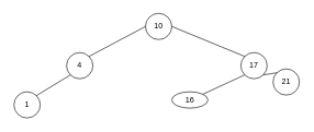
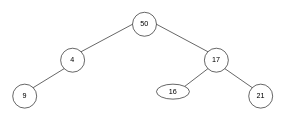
  <mxCell id="0" />
  <mxCell id="1" parent="0" />
- <mxCell id="2" value="&lt;font color=&quot;#000000&quot;&gt;10&lt;/font&gt;" style="ellipse;whiteSpace=wrap;html=1;aspect=fixed;strokeColor=#000000;fillColor=#FFFFFF;" parent="1" vertex="1"><mxGeometry x="220" y="20" width="40" height="40" as="geometry" /></mxCell>
+ <mxCell id="2" value="&lt;font color=&quot;#000000&quot;&gt;50&lt;/font&gt;" style="ellipse;whiteSpace=wrap;html=1;aspect=fixed;strokeColor=#000000;fillColor=#FFFFFF;" parent="1" vertex="1"><mxGeometry x="220" y="20" width="40" height="40" as="geometry" /></mxCell>
  <mxCell id="3" value="&lt;font color=&quot;#000000&quot;&gt;4&lt;/font&gt;" style="ellipse;whiteSpace=wrap;html=1;aspect=fixed;strokeColor=#000000;fillColor=#FFFFFF;" vertex="1" parent="1"><mxGeometry x="100" y="80" width="40" height="40" as="geometry" /></mxCell>
- <mxCell id="4" value="&lt;font color=&quot;#000000&quot;&gt;17&lt;/font&gt;" style="ellipse;whiteSpace=wrap;html=1;aspect=fixed;strokeColor=#000000;fillColor=#FFFFFF;" vertex="1" parent="1"><mxGeometry x="365" y="80" width="40" height="40" as="geometry" /></mxCell>
- <mxCell id="5" value="&lt;font color=&quot;#000000&quot;&gt;1&lt;/font&gt;" style="ellipse;whiteSpace=wrap;html=1;aspect=fixed;strokeColor=#000000;fillColor=#FFFFFF;" vertex="1" parent="1"><mxGeometry y="140" width="40" height="40" as="geometry" x="20" /></mxCell>
+ <mxCell id="4" value="&lt;font color=&quot;#000000&quot;&gt;17&lt;/font&gt;" style="ellipse;whiteSpace=wrap;html=1;aspect=fixed;strokeColor=#000000;fillColor=#FFFFFF;" vertex="1" parent="1"><mxGeometry x="340" y="80" width="40" height="40" as="geometry" /></mxCell>
+ <mxCell id="5" value="&lt;font color=&quot;#000000&quot;&gt;9&lt;/font&gt;" style="ellipse;whiteSpace=wrap;html=1;aspect=fixed;strokeColor=#000000;fillColor=#FFFFFF;" vertex="1" parent="1"><mxGeometry y="140" width="40" height="40" as="geometry" x="20" /></mxCell>
  <mxCell id="6" value="&lt;font color=&quot;#000000&quot;&gt;16&lt;/font&gt;" style="ellipse;whiteSpace=wrap;html=1;aspect=fixed;strokeColor=#000000;fillColor=#FFFFFF;" vertex="1" parent="1"><mxGeometry x="260" y="140" width="55" height="25" as="geometry" /></mxCell>
- <mxCell id="7" value="&lt;font color=&quot;#000000&quot;&gt;21&lt;/font&gt;" style="ellipse;whiteSpace=wrap;html=1;aspect=fixed;strokeColor=#000000;fillColor=#FFFFFF;" vertex="1" parent="1"><mxGeometry x="414" y="105" width="40" height="40" as="geometry" /></mxCell>
+ <mxCell id="7" value="&lt;font color=&quot;#000000&quot;&gt;21&lt;/font&gt;" style="ellipse;whiteSpace=wrap;html=1;aspect=fixed;strokeColor=#000000;fillColor=#FFFFFF;" vertex="1" parent="1"><mxGeometry x="414" y="140" width="40" height="40" as="geometry" /></mxCell>
  <mxCell id="8" value="" style="endArrow=none;html=1;exitX=1;exitY=0;exitDx=0;exitDy=0;entryX=0;entryY=0.5;entryDx=0;entryDy=0;" edge="1" parent="1" source="3" target="2"><mxGeometry width="50" height="50" relative="1" as="geometry"><mxPoint x="170" y="100" as="sourcePoint" /><mxPoint x="220" y="40" as="targetPoint" /></mxGeometry></mxCell>
  <mxCell id="9" value="" style="endArrow=none;html=1;exitX=1;exitY=0;exitDx=0;exitDy=0;entryX=0;entryY=1;entryDx=0;entryDy=0;" edge="1" parent="1" source="5" target="3"><mxGeometry width="50" height="50" relative="1" as="geometry"><mxPoint x="14.142" y="145.858" as="sourcePoint" /><mxPoint x="100" y="100" as="targetPoint" /></mxGeometry></mxCell>
  <mxCell id="10" value="" style="endArrow=none;html=1;exitX=1;exitY=0.5;exitDx=0;exitDy=0;entryX=0;entryY=0;entryDx=0;entryDy=0;" edge="1" parent="1" source="2" target="4"><mxGeometry width="50" height="50" relative="1" as="geometry"><mxPoint x="254.142" y="95.858" as="sourcePoint" /><mxPoint x="340" y="50" as="targetPoint" /></mxGeometry></mxCell>
  <mxCell id="11" value="" style="endArrow=none;html=1;exitX=1;exitY=1;exitDx=0;exitDy=0;entryX=0;entryY=0;entryDx=0;entryDy=0;" edge="1" parent="1" source="4" target="7"><mxGeometry width="50" height="50" relative="1" as="geometry"><mxPoint x="380" y="110" as="sourcePoint" /><mxPoint x="465.858" y="155.858" as="targetPoint" /></mxGeometry></mxCell>
  <mxCell id="12" value="" style="endArrow=none;html=1;exitX=1;exitY=0;exitDx=0;exitDy=0;entryX=0;entryY=1;entryDx=0;entryDy=0;" edge="1" parent="1" source="6" target="4"><mxGeometry width="50" height="50" relative="1" as="geometry"><mxPoint x="300.002" y="108.282" as="sourcePoint" /><mxPoint x="345.718" y="139.998" as="targetPoint" /></mxGeometry></mxCell>
